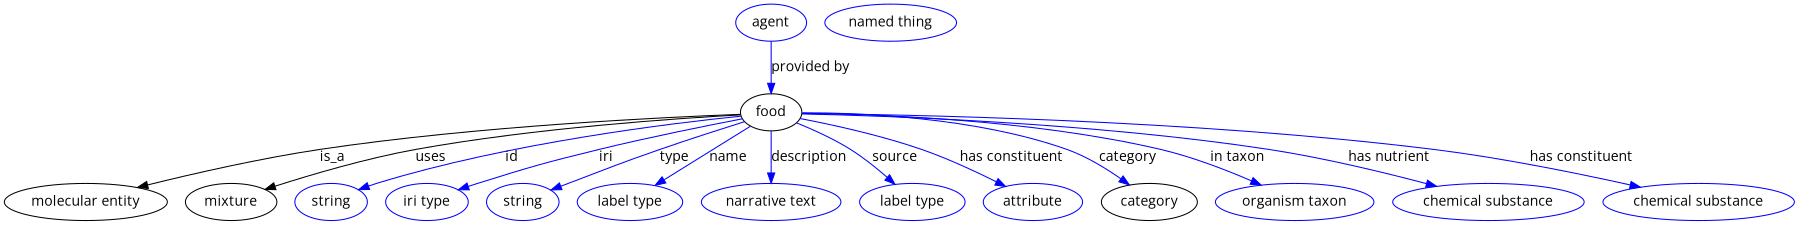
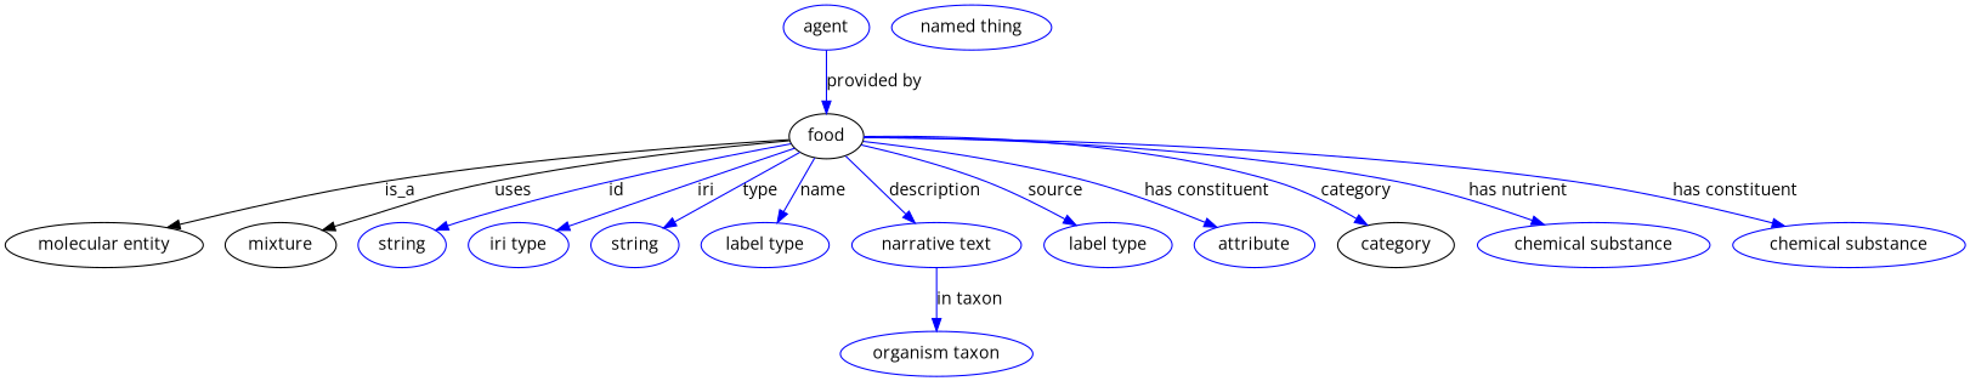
  digraph {
    fontname="Open Sans"
    node [fontname="Open Sans" color=blue]
    edge [fontname="Open Sans" color=blue style=solid]
    n1 [height=0.5 label=food width=0.75 color=""]
    "molecular entity" [height=0.5 width=1.9137 color=""]
    mixture [height=0.5 width=1.0652 color=""]
    n4 [height=0.5 label=string width=0.84854]
    n5 [height=0.5 label="iri type" width=1.011]
    n6 [height=0.5 label=string width=0.84854]
    n7 [height=0.5 label="label type" width=1.2638]
    n8 [height=0.5 label="narrative text" width=1.6068]
    n9 [height=0.5 label="label type" width=1.2638]
    n10 [height=0.5 label=attribute width=1.1193]
    category [height=0.5 width=1.1374 color=""]
    n12 [height=0.5 label="organism taxon" width=1.8234]
    n13 [height=0.5 label="chemical substance" width=2.2026]
    n14 [height=0.5 label="chemical substance" width=2.2026]
    n15 [height=0.5 label=agent width=0.83048]
    n16 [height=0.5 label="named thing" width=1.5346]
    n1 -> "molecular entity" [label=is_a color="" style=""]
    n1 -> mixture [label=uses color="" style=""]
    n1 -> n4 [label=id]
    n1 -> n5 [label=iri]
    n1 -> n6 [label=type]
    n1 -> n7 [label=name]
    n1 -> n8 [label=description]
    n1 -> n9 [label=source]
    n1 -> n10 [label="has constituent"]
    n1 -> category [label=category]
-   n1 -> n12 [label="in taxon"]
+   n8 -> n12 [label="in taxon"]
    n1 -> n13 [label="has nutrient"]
    n1 -> n14 [label="has constituent"]
    n15 -> n1 [label="provided by"]
  }
